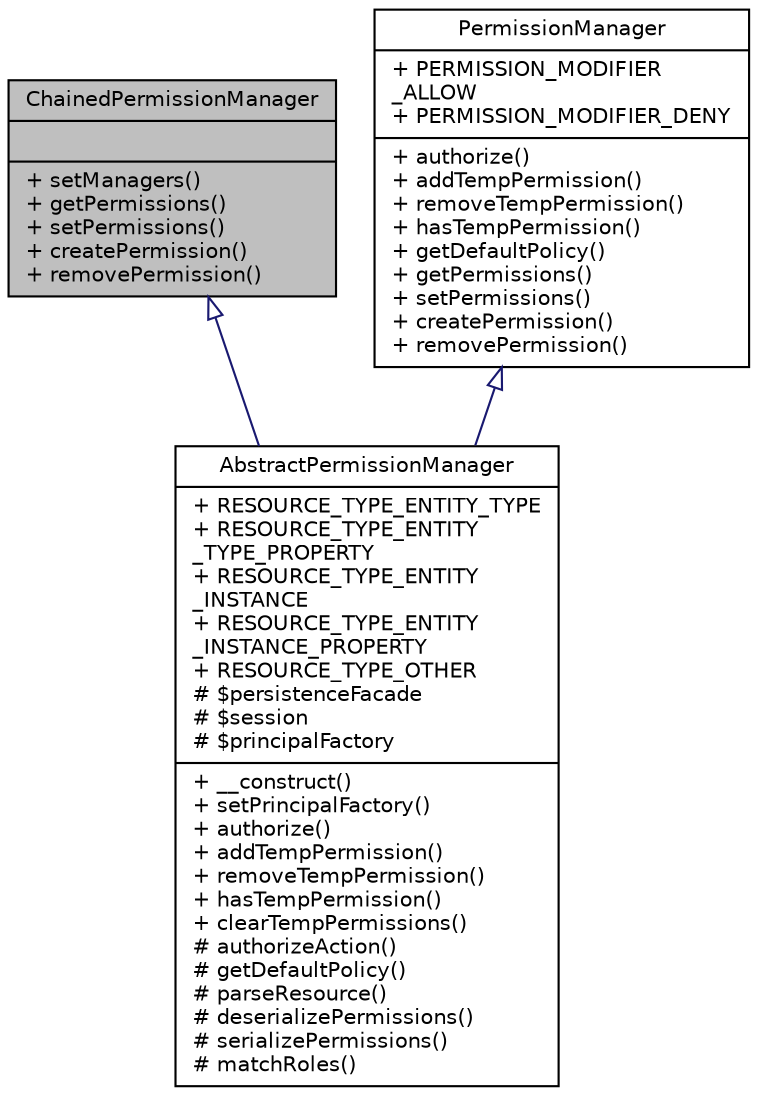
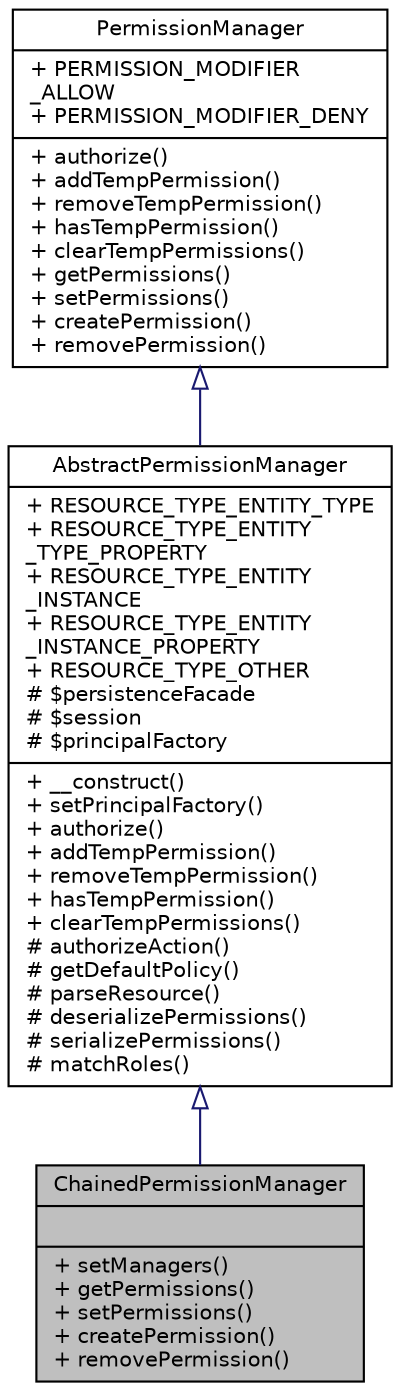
  digraph {
    node [color=black fillcolor=white fontname=Helvetica fontsize=10 shape=record style=filled]
    edge [arrowtail=onormal color=midnightblue dir=back fontname=Helvetica fontsize=10 labelfontname=Helvetica labelfontsize=10 style=solid]
    n1 [fillcolor=grey75 fontcolor=black height=0.2 label="{ChainedPermissionManager\n||+ setManagers()\l+ getPermissions()\l+ setPermissions()\l+ createPermission()\l+ removePermission()\l}" width=0.4]
    n2 [height=0.2 label="{AbstractPermissionManager\n|+ RESOURCE_TYPE_ENTITY_TYPE\l+ RESOURCE_TYPE_ENTITY\l_TYPE_PROPERTY\l+ RESOURCE_TYPE_ENTITY\l_INSTANCE\l+ RESOURCE_TYPE_ENTITY\l_INSTANCE_PROPERTY\l+ RESOURCE_TYPE_OTHER\l# $persistenceFacade\l# $session\l# $principalFactory\l|+ __construct()\l+ setPrincipalFactory()\l+ authorize()\l+ addTempPermission()\l+ removeTempPermission()\l+ hasTempPermission()\l+ clearTempPermissions()\l# authorizeAction()\l# getDefaultPolicy()\l# parseResource()\l# deserializePermissions()\l# serializePermissions()\l# matchRoles()\l}" width=0.4]
-   n3 [height=0.2 label="{PermissionManager\n|+ PERMISSION_MODIFIER\l_ALLOW\l+ PERMISSION_MODIFIER_DENY\l|+ authorize()\l+ addTempPermission()\l+ removeTempPermission()\l+ hasTempPermission()\l+ getDefaultPolicy()\l+ getPermissions()\l+ setPermissions()\l+ createPermission()\l+ removePermission()\l}" width=0.4]
-   n1 -> n2
+   n3 [height=0.2 label="{PermissionManager\n|+ PERMISSION_MODIFIER\l_ALLOW\l+ PERMISSION_MODIFIER_DENY\l|+ authorize()\l+ addTempPermission()\l+ removeTempPermission()\l+ hasTempPermission()\l+ clearTempPermissions()\l+ getPermissions()\l+ setPermissions()\l+ createPermission()\l+ removePermission()\l}" width=0.4]
+   n2 -> n1
    n3 -> n2
  }
